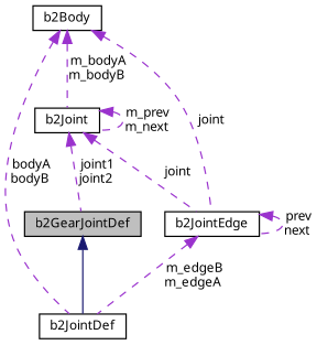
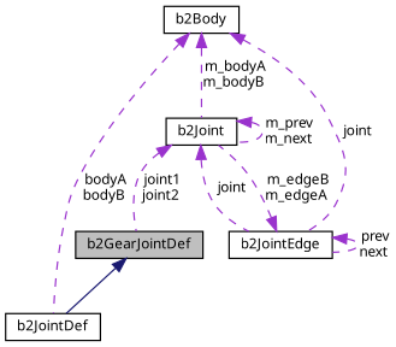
  digraph {
    fontname="Noto Sans"
    node [color=black fillcolor=white fontname="Noto Sans" fontsize=10 shape=record style=filled]
    edge [color=darkorchid3 dir=back fontname="Noto Sans" fontsize=10 labelfontname=Helvetica labelfontsize=10 style=dashed]
    n1 [fillcolor=grey75 fontcolor=black height=0.2 label=b2GearJointDef width=0.4]
    n2 [height=0.2 label=b2JointDef width=0.4]
    n3 [height=0.2 label=b2Body width=0.4]
    n4 [height=0.2 label=b2Joint width=0.4]
    n5 [height=0.2 label=b2JointEdge width=0.4]
    n1 -> n2 [color=midnightblue style=solid]
    n3 -> n2 [label=" bodyA\nbodyB"]
    n3 -> n4 [label=" m_bodyA\nm_bodyB"]
    n3 -> n5 [label=" joint"]
    n4 -> n1 [label=" joint1\njoint2"]
    n4 -> n4 [label=" m_prev\nm_next"]
    n4 -> n5 [label=" joint"]
-   n5 -> n2 [label=" m_edgeB\nm_edgeA"]
+   n5 -> n4 [label=" m_edgeB\nm_edgeA"]
    n5 -> n5 [label=" prev\nnext"]
  }
